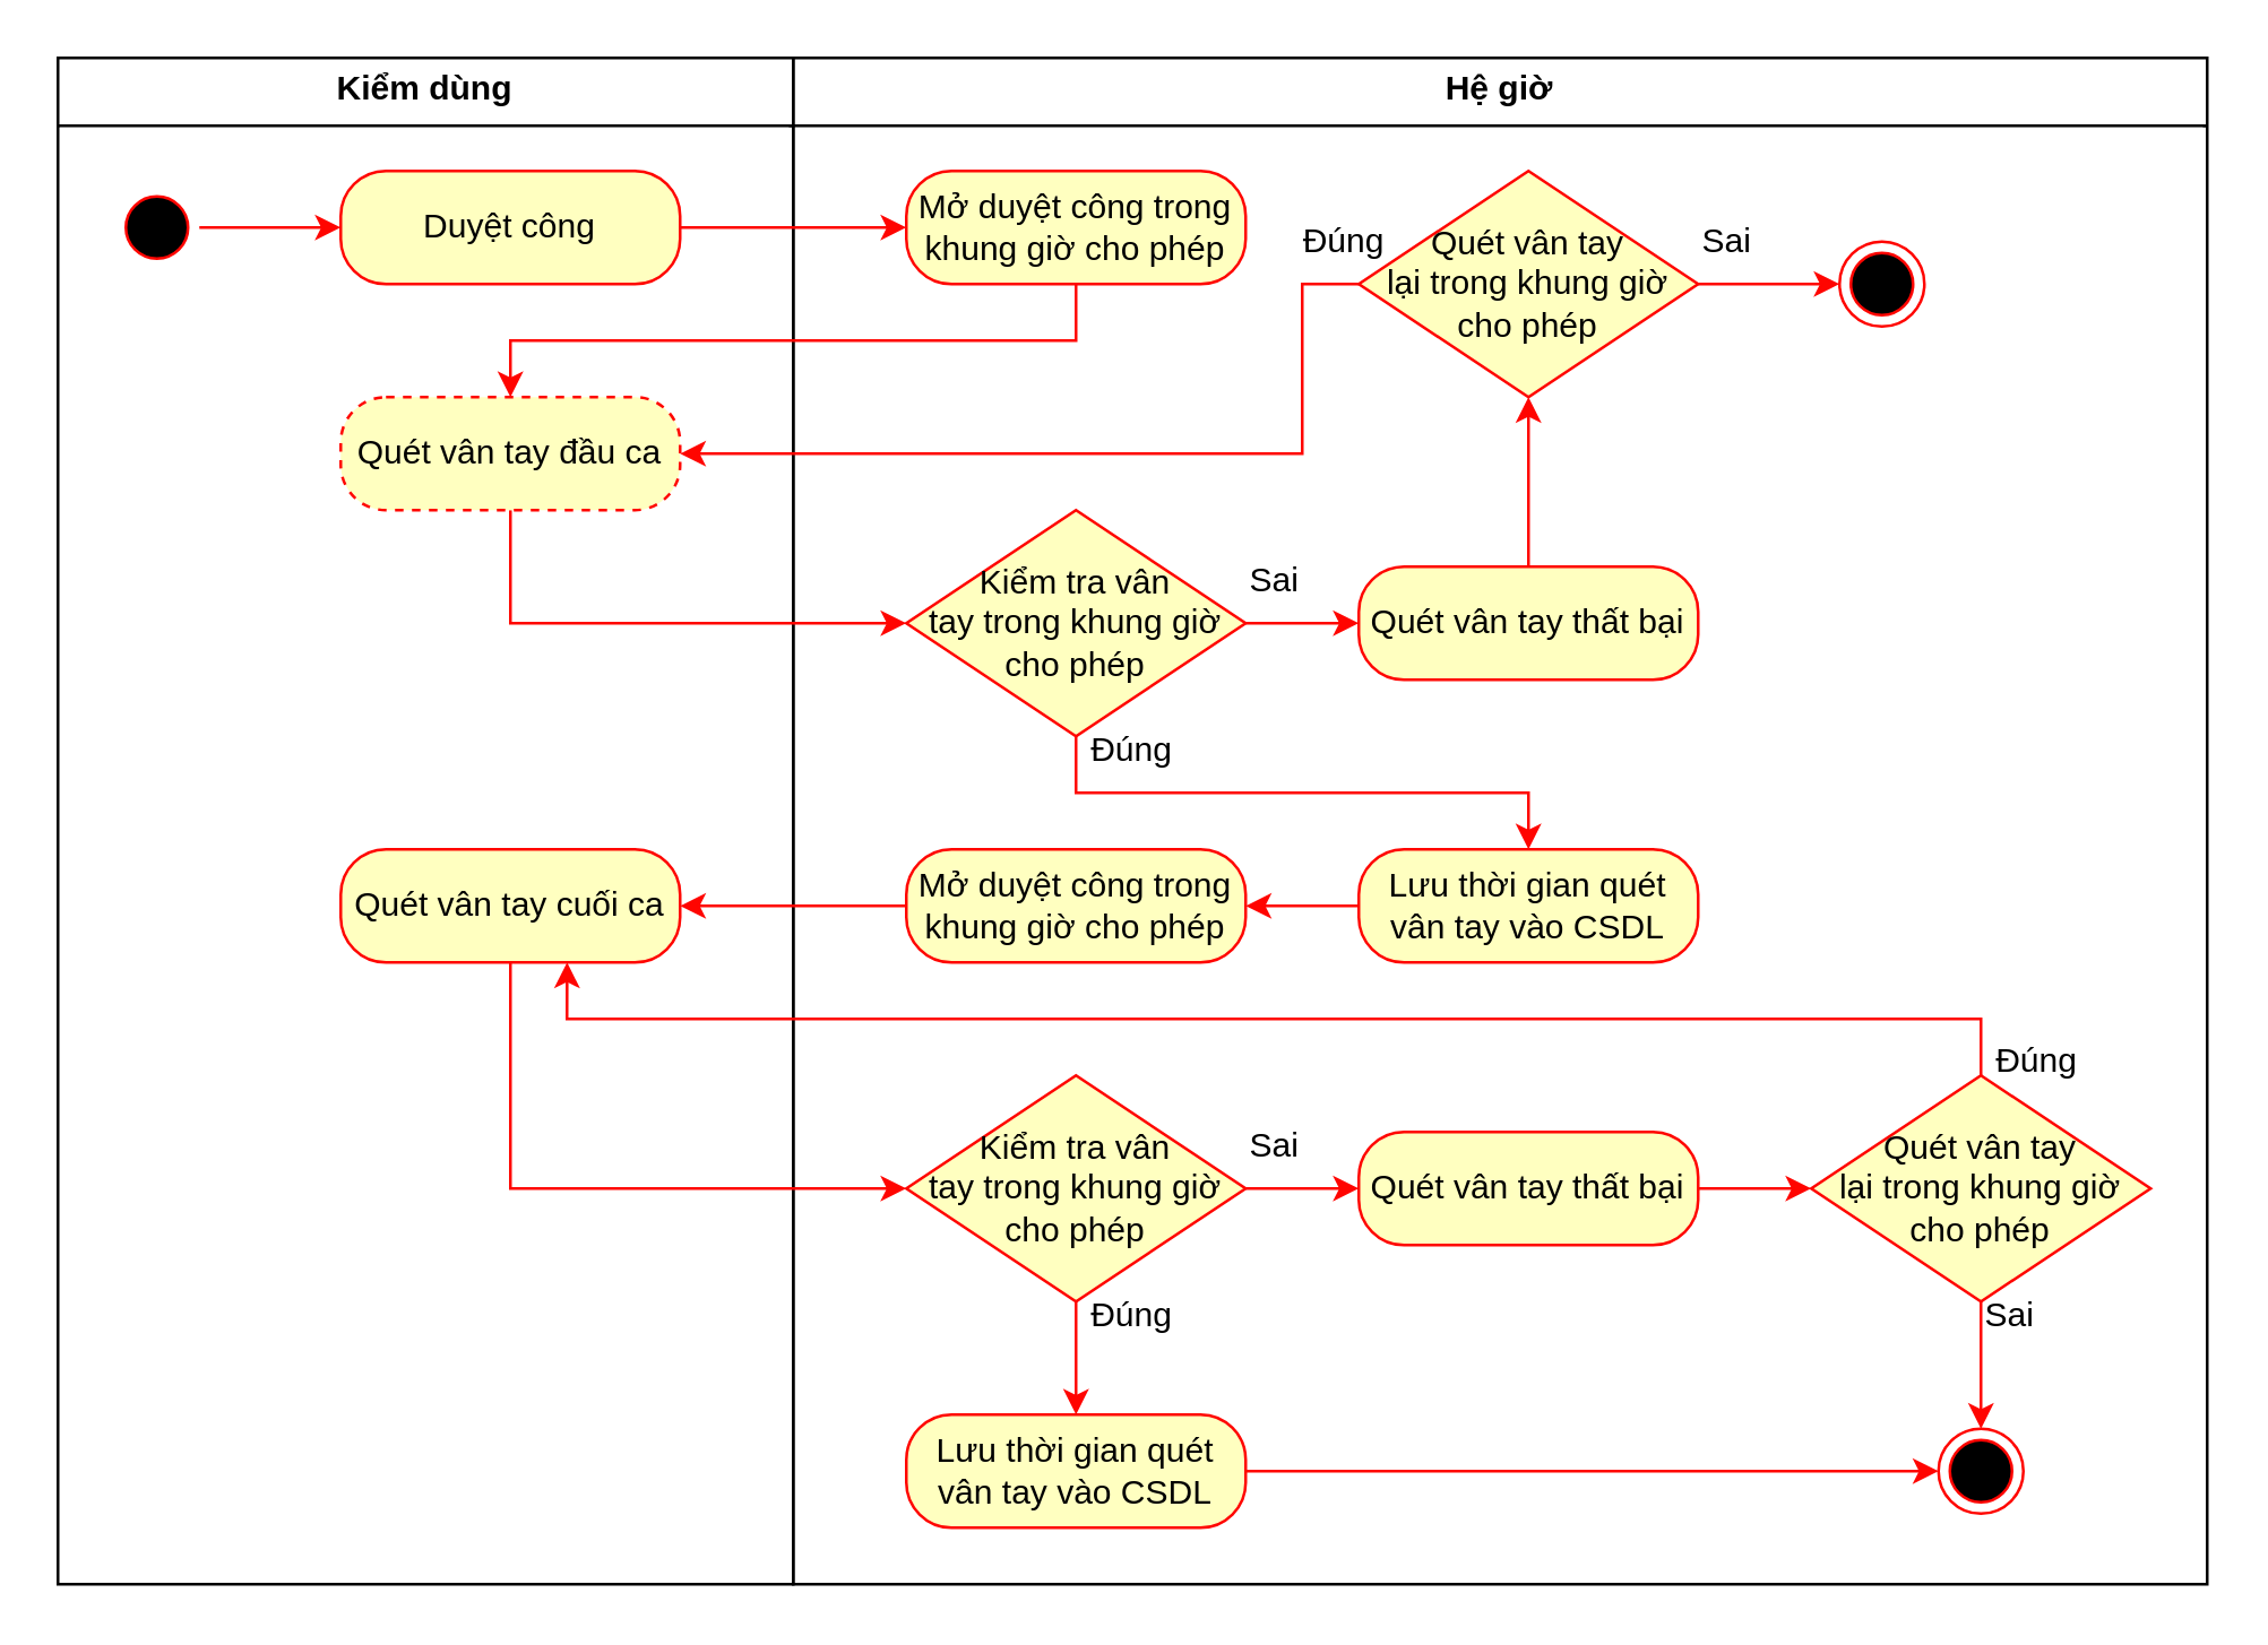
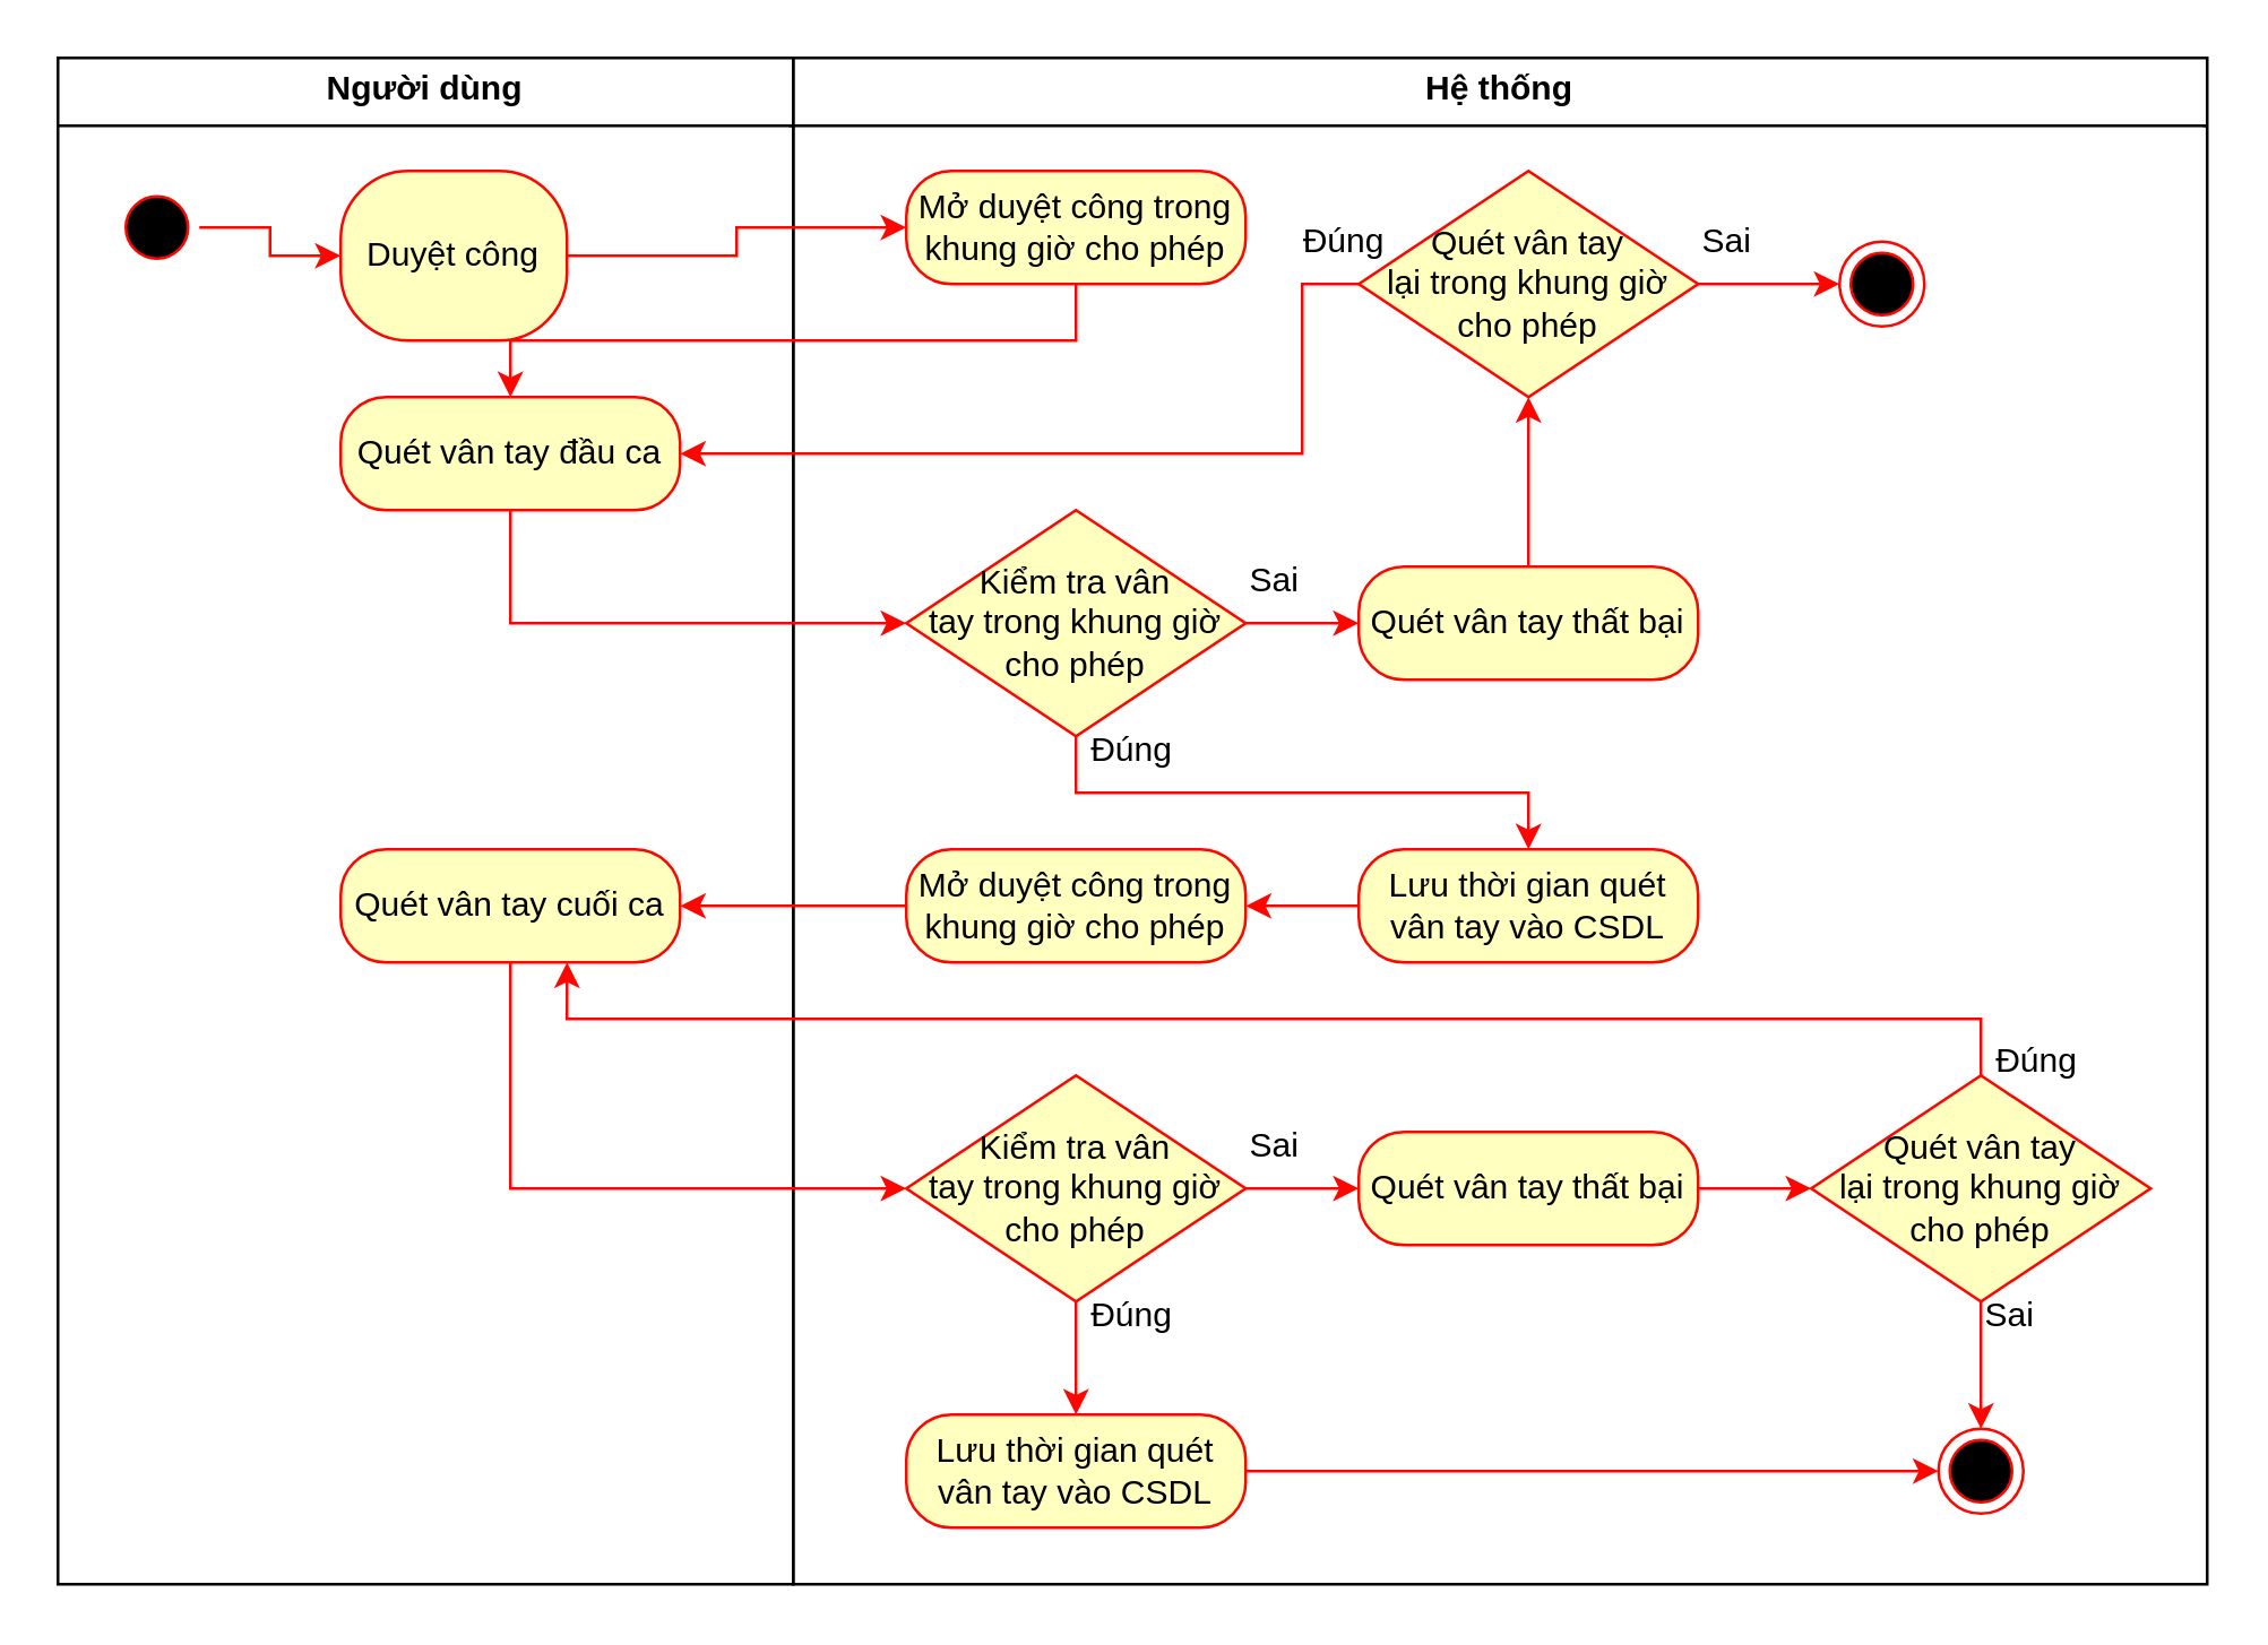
  <mxCell id="0" />
  <mxCell id="1" parent="0" />
- <mxCell id="2" value="&lt;p style=&quot;margin:0px;margin-top:4px;text-align:center;&quot;&gt;&lt;b&gt;Hệ giờ&lt;/b&gt;&lt;/p&gt;&lt;hr size=&quot;1&quot; style=&quot;border-style:solid;&quot;&gt;&lt;div style=&quot;height:2px;&quot;&gt;&lt;/div&gt;" style="verticalAlign=top;align=left;overflow=fill;html=1;whiteSpace=wrap;" vertex="1" parent="1"><mxGeometry x="280" width="500" height="540" as="geometry" y="20" /></mxCell>
- <mxCell id="3" value="&lt;p style=&quot;margin:0px;margin-top:4px;text-align:center;&quot;&gt;&lt;b&gt;Kiểm dùng&lt;/b&gt;&lt;/p&gt;&lt;hr size=&quot;1&quot; style=&quot;border-style:solid;&quot;&gt;&lt;div style=&quot;height:2px;&quot;&gt;&lt;/div&gt;" style="verticalAlign=top;align=left;overflow=fill;html=1;whiteSpace=wrap;" vertex="1" parent="1"><mxGeometry width="260" height="540" as="geometry" x="20" y="20" /></mxCell>
+ <mxCell id="2" value="&lt;p style=&quot;margin:0px;margin-top:4px;text-align:center;&quot;&gt;&lt;b&gt;Hệ thống&lt;/b&gt;&lt;/p&gt;&lt;hr size=&quot;1&quot; style=&quot;border-style:solid;&quot;&gt;&lt;div style=&quot;height:2px;&quot;&gt;&lt;/div&gt;" style="verticalAlign=top;align=left;overflow=fill;html=1;whiteSpace=wrap;" vertex="1" parent="1"><mxGeometry x="280" width="500" height="540" as="geometry" y="20" /></mxCell>
+ <mxCell id="3" value="&lt;p style=&quot;margin:0px;margin-top:4px;text-align:center;&quot;&gt;&lt;b&gt;Người dùng&lt;/b&gt;&lt;/p&gt;&lt;hr size=&quot;1&quot; style=&quot;border-style:solid;&quot;&gt;&lt;div style=&quot;height:2px;&quot;&gt;&lt;/div&gt;" style="verticalAlign=top;align=left;overflow=fill;html=1;whiteSpace=wrap;" vertex="1" parent="1"><mxGeometry width="260" height="540" as="geometry" x="20" y="20" /></mxCell>
  <mxCell id="4" style="edgeStyle=orthogonalEdgeStyle;rounded=0;orthogonalLoop=1;jettySize=auto;html=1;entryX=0;entryY=0.5;entryDx=0;entryDy=0;strokeColor=#FF0500;" parent="1" source="5" target="7" edge="1"><mxGeometry relative="1" as="geometry" /></mxCell>
  <mxCell id="5" value="" style="ellipse;html=1;shape=startState;fillColor=#000000;strokeColor=#FF0500;" parent="1" vertex="1"><mxGeometry x="40" y="65" width="30" height="30" as="geometry" /></mxCell>
  <mxCell id="6" value="" style="edgeStyle=orthogonalEdgeStyle;rounded=0;orthogonalLoop=1;jettySize=auto;html=1;strokeColor=#FF0500;" edge="1" parent="1" source="7" target="32"><mxGeometry relative="1" as="geometry" /></mxCell>
- <mxCell id="7" value="Duyệt công" style="rounded=1;whiteSpace=wrap;html=1;arcSize=40;fontColor=#000000;fillColor=#ffffc0;strokeColor=#FF0500;" parent="1" vertex="1"><mxGeometry x="120" y="60" width="120" height="40" as="geometry" /></mxCell>
+ <mxCell id="7" value="Duyệt công" style="rounded=1;whiteSpace=wrap;html=1;arcSize=40;fontColor=#000000;fillColor=#ffffc0;strokeColor=#FF0500;" parent="1" vertex="1"><mxGeometry x="120" y="60" width="80" height="60" as="geometry" /></mxCell>
  <mxCell id="8" style="edgeStyle=orthogonalEdgeStyle;rounded=0;orthogonalLoop=1;jettySize=auto;html=1;strokeColor=#FF0500;" edge="1" parent="1" source="9" target="12"><mxGeometry relative="1" as="geometry"><Array as="points"><mxPoint x="180" y="220" /></Array></mxGeometry></mxCell>
- <mxCell id="9" value="Quét vân tay đầu ca" style="rounded=1;whiteSpace=wrap;html=1;arcSize=40;fontColor=#000000;fillColor=#ffffc0;strokeColor=#FF0500;dashed=1;" parent="1" vertex="1"><mxGeometry x="120" y="140" width="120" height="40" as="geometry" /></mxCell>
+ <mxCell id="9" value="Quét vân tay đầu ca" style="rounded=1;whiteSpace=wrap;html=1;arcSize=40;fontColor=#000000;fillColor=#ffffc0;strokeColor=#FF0500;" parent="1" vertex="1"><mxGeometry x="120" y="140" width="120" height="40" as="geometry" /></mxCell>
  <mxCell id="10" value="" style="edgeStyle=orthogonalEdgeStyle;rounded=0;orthogonalLoop=1;jettySize=auto;html=1;strokeColor=#FF0500;" edge="1" parent="1" source="12" target="17"><mxGeometry relative="1" as="geometry" /></mxCell>
  <mxCell id="11" style="edgeStyle=orthogonalEdgeStyle;rounded=0;orthogonalLoop=1;jettySize=auto;html=1;strokeColor=#FF0500;" edge="1" parent="1" source="12" target="19"><mxGeometry relative="1" as="geometry"><Array as="points"><mxPoint x="380" y="280" /><mxPoint x="540" y="280" /></Array></mxGeometry></mxCell>
  <mxCell id="12" value="Kiểm tra vân&lt;br&gt;tay&amp;nbsp;&lt;span style=&quot;background-color: transparent; color: light-dark(rgb(0, 0, 0), rgb(237, 237, 237));&quot;&gt;trong khung giờ&lt;/span&gt;&lt;div&gt;&lt;div&gt;cho phép&lt;/div&gt;&lt;/div&gt;" style="rhombus;whiteSpace=wrap;html=1;fontColor=#000000;fillColor=#ffffc0;strokeColor=#FF0500;" parent="1" vertex="1"><mxGeometry x="320" y="180" width="120" height="80" as="geometry" /></mxCell>
  <mxCell id="13" style="edgeStyle=orthogonalEdgeStyle;rounded=0;orthogonalLoop=1;jettySize=auto;html=1;entryX=1;entryY=0.5;entryDx=0;entryDy=0;strokeColor=#FF0500;" edge="1" parent="1" source="15" target="9"><mxGeometry relative="1" as="geometry"><Array as="points"><mxPoint x="460" y="100" /><mxPoint x="460" y="160" /></Array></mxGeometry></mxCell>
  <mxCell id="14" value="" style="edgeStyle=orthogonalEdgeStyle;rounded=0;orthogonalLoop=1;jettySize=auto;html=1;strokeColor=#FF0500;" edge="1" parent="1" source="15" target="37"><mxGeometry relative="1" as="geometry" /></mxCell>
  <mxCell id="15" value="Quét vân tay&lt;br&gt;lại trong khung giờ&lt;div&gt;cho phép&lt;/div&gt;" style="rhombus;whiteSpace=wrap;html=1;fontColor=#000000;fillColor=#ffffc0;strokeColor=#FF0500;" parent="1" vertex="1"><mxGeometry x="480" y="60" width="120" height="80" as="geometry" /></mxCell>
  <mxCell id="16" value="" style="edgeStyle=orthogonalEdgeStyle;rounded=0;orthogonalLoop=1;jettySize=auto;html=1;strokeColor=#FF0500;" edge="1" parent="1" source="17" target="15"><mxGeometry relative="1" as="geometry" /></mxCell>
  <mxCell id="17" value="Quét vân tay thất bại" style="rounded=1;whiteSpace=wrap;html=1;arcSize=40;fontColor=#000000;fillColor=#ffffc0;strokeColor=#FF0500;" parent="1" vertex="1"><mxGeometry x="480" y="200" width="120" height="40" as="geometry" /></mxCell>
  <mxCell id="18" value="" style="edgeStyle=orthogonalEdgeStyle;rounded=0;orthogonalLoop=1;jettySize=auto;html=1;strokeColor=#FF0500;" edge="1" parent="1" source="19" target="34"><mxGeometry relative="1" as="geometry" /></mxCell>
  <mxCell id="19" value="Lưu thời gian quét vân tay vào CSDL" style="rounded=1;whiteSpace=wrap;html=1;arcSize=40;fontColor=#000000;fillColor=#ffffc0;strokeColor=#FF0500;" parent="1" vertex="1"><mxGeometry x="480" y="300" width="120" height="40" as="geometry" /></mxCell>
  <mxCell id="20" style="edgeStyle=orthogonalEdgeStyle;rounded=0;orthogonalLoop=1;jettySize=auto;html=1;entryX=0;entryY=0.5;entryDx=0;entryDy=0;strokeColor=#FF0500;" edge="1" parent="1" source="21" target="24"><mxGeometry relative="1" as="geometry"><Array as="points"><mxPoint x="180" y="420" /></Array></mxGeometry></mxCell>
  <mxCell id="21" value="Quét vân tay cuối ca" style="rounded=1;whiteSpace=wrap;html=1;arcSize=40;fontColor=#000000;fillColor=#ffffc0;strokeColor=#FF0500;" parent="1" vertex="1"><mxGeometry x="120" y="300" width="120" height="40" as="geometry" /></mxCell>
  <mxCell id="22" value="" style="edgeStyle=orthogonalEdgeStyle;rounded=0;orthogonalLoop=1;jettySize=auto;html=1;strokeColor=#FF0500;" parent="1" source="24" target="28" edge="1"><mxGeometry relative="1" as="geometry" /></mxCell>
  <mxCell id="23" value="" style="edgeStyle=orthogonalEdgeStyle;rounded=0;orthogonalLoop=1;jettySize=auto;html=1;strokeColor=#FF0500;" parent="1" source="24" target="30" edge="1"><mxGeometry relative="1" as="geometry" /></mxCell>
  <mxCell id="24" value="Kiểm tra vân&lt;br&gt;tay&amp;nbsp;&lt;span style=&quot;color: light-dark(rgb(0, 0, 0), rgb(237, 237, 237)); background-color: transparent;&quot;&gt;trong khung giờ&lt;/span&gt;&lt;div&gt;cho phép&lt;/div&gt;" style="rhombus;whiteSpace=wrap;html=1;fontColor=#000000;fillColor=#ffffc0;strokeColor=#FF0500;" parent="1" vertex="1"><mxGeometry x="320" y="380" width="120" height="80" as="geometry" /></mxCell>
  <mxCell id="25" value="" style="edgeStyle=orthogonalEdgeStyle;rounded=0;orthogonalLoop=1;jettySize=auto;html=1;strokeColor=#FF0500;" edge="1" parent="1" source="26" target="36"><mxGeometry relative="1" as="geometry" /></mxCell>
  <mxCell id="26" value="Quét vân tay&lt;br&gt;lại trong khung giờ&lt;div&gt;cho phép&lt;/div&gt;" style="rhombus;whiteSpace=wrap;html=1;fontColor=#000000;fillColor=#ffffc0;strokeColor=#FF0500;" parent="1" vertex="1"><mxGeometry x="640" y="380" width="120" height="80" as="geometry" /></mxCell>
  <mxCell id="27" value="" style="edgeStyle=orthogonalEdgeStyle;rounded=0;orthogonalLoop=1;jettySize=auto;html=1;strokeColor=#FF0500;" parent="1" source="28" target="26" edge="1"><mxGeometry relative="1" as="geometry" /></mxCell>
  <mxCell id="28" value="Quét vân tay thất bại" style="rounded=1;whiteSpace=wrap;html=1;arcSize=40;fontColor=#000000;fillColor=#ffffc0;strokeColor=#FF0500;" parent="1" vertex="1"><mxGeometry x="480" y="400" width="120" height="40" as="geometry" /></mxCell>
  <mxCell id="29" style="edgeStyle=orthogonalEdgeStyle;rounded=0;orthogonalLoop=1;jettySize=auto;html=1;entryX=0;entryY=0.5;entryDx=0;entryDy=0;strokeColor=#FF0500;" edge="1" parent="1" source="30" target="36"><mxGeometry relative="1" as="geometry"><mxPoint x="680" y="520" as="targetPoint" /></mxGeometry></mxCell>
  <mxCell id="30" value="Lưu thời gian quét vân tay vào CSDL" style="rounded=1;whiteSpace=wrap;html=1;arcSize=40;fontColor=#000000;fillColor=#ffffc0;strokeColor=#FF0500;" parent="1" vertex="1"><mxGeometry x="320" y="500" width="120" height="40" as="geometry" /></mxCell>
  <mxCell id="31" style="edgeStyle=orthogonalEdgeStyle;rounded=0;orthogonalLoop=1;jettySize=auto;html=1;entryX=0.5;entryY=0;entryDx=0;entryDy=0;strokeColor=#FF0500;" edge="1" parent="1" source="32" target="9"><mxGeometry relative="1" as="geometry"><Array as="points"><mxPoint x="380" y="120" /><mxPoint x="180" y="120" /></Array></mxGeometry></mxCell>
  <mxCell id="32" value="Mở duyệt công trong khung giờ cho phép" style="rounded=1;whiteSpace=wrap;html=1;arcSize=40;fontColor=#000000;fillColor=#ffffc0;strokeColor=#FF0500;" vertex="1" parent="1"><mxGeometry x="320" y="60" width="120" height="40" as="geometry" /></mxCell>
  <mxCell id="33" value="" style="edgeStyle=orthogonalEdgeStyle;rounded=0;orthogonalLoop=1;jettySize=auto;html=1;strokeColor=#FF0500;" edge="1" parent="1" source="34" target="21"><mxGeometry relative="1" as="geometry" /></mxCell>
  <mxCell id="34" value="Mở duyệt công trong khung giờ cho phép" style="rounded=1;whiteSpace=wrap;html=1;arcSize=40;fontColor=#000000;fillColor=#ffffc0;strokeColor=#FF0500;" vertex="1" parent="1"><mxGeometry x="320" y="300" width="120" height="40" as="geometry" /></mxCell>
  <mxCell id="35" style="edgeStyle=orthogonalEdgeStyle;rounded=0;orthogonalLoop=1;jettySize=auto;html=1;entryX=0.667;entryY=1;entryDx=0;entryDy=0;entryPerimeter=0;strokeColor=#FF0500;" edge="1" parent="1" source="26" target="21"><mxGeometry relative="1" as="geometry"><Array as="points"><mxPoint x="700" y="360" /><mxPoint x="200" y="360" /></Array></mxGeometry></mxCell>
  <mxCell id="36" value="" style="ellipse;html=1;shape=endState;fillColor=#000000;strokeColor=#FF0500;" vertex="1" parent="1"><mxGeometry x="685" y="505" width="30" height="30" as="geometry" /></mxCell>
  <mxCell id="37" value="" style="ellipse;html=1;shape=endState;fillColor=#000000;strokeColor=#FF0500;" vertex="1" parent="1"><mxGeometry x="650" y="85" width="30" height="30" as="geometry" /></mxCell>
  <mxCell id="38" value="Đúng" style="text;html=1;align=center;verticalAlign=middle;whiteSpace=wrap;rounded=0;fontFamily=Helvetica;fontSize=12;fontColor=#000000;" vertex="1" parent="1"><mxGeometry x="690" y="360" width="60" height="30" as="geometry" /></mxCell>
  <mxCell id="39" value="Đúng" style="text;html=1;align=center;verticalAlign=middle;whiteSpace=wrap;rounded=0;fontFamily=Helvetica;fontSize=12;fontColor=#000000;" vertex="1" parent="1"><mxGeometry x="370" y="450" width="60" height="30" as="geometry" /></mxCell>
  <mxCell id="40" value="Đúng" style="text;html=1;align=center;verticalAlign=middle;whiteSpace=wrap;rounded=0;fontFamily=Helvetica;fontSize=12;fontColor=#000000;" vertex="1" parent="1"><mxGeometry x="370" y="250" width="60" height="30" as="geometry" /></mxCell>
  <mxCell id="41" value="Đúng" style="text;html=1;align=center;verticalAlign=middle;whiteSpace=wrap;rounded=0;fontFamily=Helvetica;fontSize=12;fontColor=#000000;" vertex="1" parent="1"><mxGeometry x="445" y="70" width="60" height="30" as="geometry" /></mxCell>
  <mxCell id="42" value="Sai" style="text;html=1;align=center;verticalAlign=middle;resizable=0;points=[];autosize=1;strokeColor=none;fillColor=none;fontFamily=Helvetica;fontSize=12;fontColor=#000000;" vertex="1" parent="1"><mxGeometry x="590" y="70" width="40" height="30" as="geometry" /></mxCell>
  <mxCell id="43" value="Sai" style="text;html=1;align=center;verticalAlign=middle;resizable=0;points=[];autosize=1;strokeColor=none;fillColor=none;fontFamily=Helvetica;fontSize=12;fontColor=#000000;" vertex="1" parent="1"><mxGeometry x="430" y="190" width="40" height="30" as="geometry" /></mxCell>
  <mxCell id="44" value="Sai" style="text;html=1;align=center;verticalAlign=middle;resizable=0;points=[];autosize=1;strokeColor=none;fillColor=none;fontFamily=Helvetica;fontSize=12;fontColor=#000000;" vertex="1" parent="1"><mxGeometry x="430" y="390" width="40" height="30" as="geometry" /></mxCell>
  <mxCell id="45" value="Sai" style="text;html=1;align=center;verticalAlign=middle;resizable=0;points=[];autosize=1;strokeColor=none;fillColor=none;fontFamily=Helvetica;fontSize=12;fontColor=#000000;" vertex="1" parent="1"><mxGeometry x="690" y="450" width="40" height="30" as="geometry" /></mxCell>
